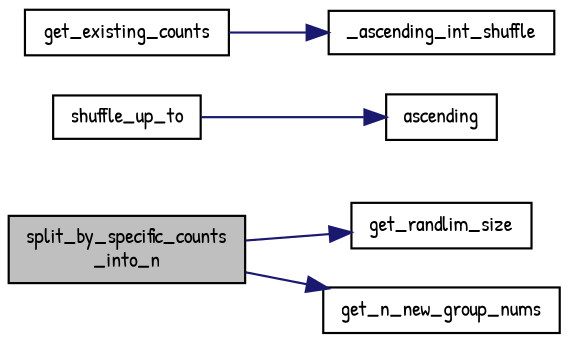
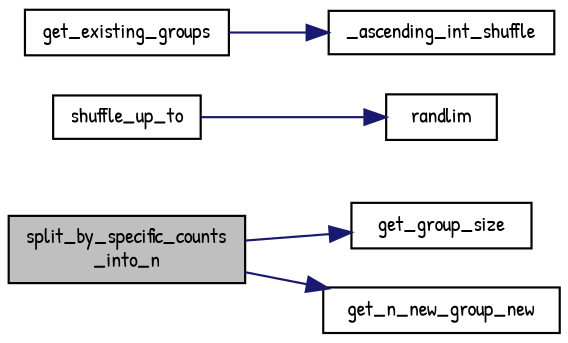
  digraph {
    fontname="Patrick Hand"
    rankdir=LR
    node [color=black fillcolor=white fontname="Patrick Hand" fontsize=10 shape=record style=filled]
    edge [color=midnightblue fontname="Patrick Hand" fontsize=10 labelfontname=Helvetica labelfontsize=10 style=solid]
    n1 [fillcolor=grey75 fontcolor=black height=0.2 label="split_by_specific_counts\l_into_n" width=0.4]
-   n2 [height=0.2 label=get_randlim_size width=0.4]
-   n3 [height=0.2 label=get_n_new_group_nums width=0.4]
+   n2 [height=0.2 label=get_group_size width=0.4]
+   n3 [height=0.2 label=get_n_new_group_new width=0.4]
    n4 [height=0.2 label=shuffle_up_to width=0.4]
-   n5 [height=0.2 label=ascending width=0.4]
-   n6 [height=0.2 label=get_existing_counts width=0.4]
+   n5 [height=0.2 label=randlim width=0.4]
+   n6 [height=0.2 label=get_existing_groups width=0.4]
    n7 [height=0.2 label=_ascending_int_shuffle width=0.4]
    n1 -> n2
    n1 -> n3
    n4 -> n5
    n6 -> n7
  }
